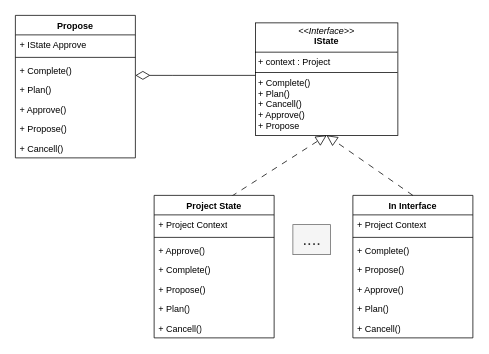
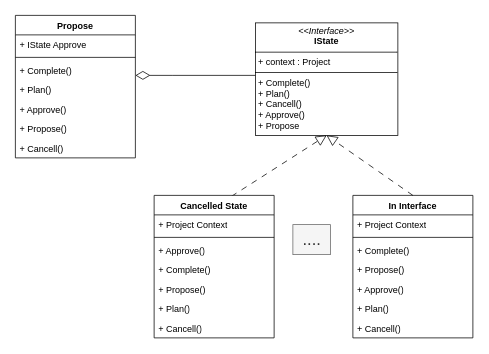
  <mxCell id="0" />
  <mxCell id="1" parent="0" />
  <mxCell id="2" value="Propose" style="swimlane;fontStyle=1;align=center;verticalAlign=top;childLayout=stackLayout;horizontal=1;startSize=26;horizontalStack=0;resizeParent=1;resizeParentMax=0;resizeLast=0;collapsible=1;marginBottom=0;whiteSpace=wrap;html=1;" parent="1" vertex="1"><mxGeometry x="20" y="20" width="160" height="190" as="geometry" /></mxCell>
  <mxCell id="3" value="+ IState Approve" style="text;strokeColor=none;fillColor=none;align=left;verticalAlign=top;spacingLeft=4;spacingRight=4;overflow=hidden;rotatable=0;points=[[0,0.5],[1,0.5]];portConstraint=eastwest;whiteSpace=wrap;html=1;" parent="2" vertex="1"><mxGeometry y="26" width="160" height="26" as="geometry" /></mxCell>
  <mxCell id="4" value="" style="line;strokeWidth=1;fillColor=none;align=left;verticalAlign=middle;spacingTop=-1;spacingLeft=3;spacingRight=3;rotatable=0;labelPosition=right;points=[];portConstraint=eastwest;strokeColor=inherit;" parent="2" vertex="1"><mxGeometry y="52" width="160" height="8" as="geometry" /></mxCell>
  <mxCell id="5" value="+ Complete()" style="text;strokeColor=none;fillColor=none;align=left;verticalAlign=top;spacingLeft=4;spacingRight=4;overflow=hidden;rotatable=0;points=[[0,0.5],[1,0.5]];portConstraint=eastwest;whiteSpace=wrap;html=1;" parent="2" vertex="1"><mxGeometry y="60" width="160" height="26" as="geometry" /></mxCell>
  <mxCell id="6" value="+ Plan()" style="text;strokeColor=none;fillColor=none;align=left;verticalAlign=top;spacingLeft=4;spacingRight=4;overflow=hidden;rotatable=0;points=[[0,0.5],[1,0.5]];portConstraint=eastwest;whiteSpace=wrap;html=1;" parent="2" vertex="1"><mxGeometry y="86" width="160" height="26" as="geometry" /></mxCell>
  <mxCell id="7" value="+ Approve()" style="text;strokeColor=none;fillColor=none;align=left;verticalAlign=top;spacingLeft=4;spacingRight=4;overflow=hidden;rotatable=0;points=[[0,0.5],[1,0.5]];portConstraint=eastwest;whiteSpace=wrap;html=1;" vertex="1" parent="2"><mxGeometry y="112" width="160" height="26" as="geometry" /></mxCell>
  <mxCell id="8" value="+ Propose()" style="text;strokeColor=none;fillColor=none;align=left;verticalAlign=top;spacingLeft=4;spacingRight=4;overflow=hidden;rotatable=0;points=[[0,0.5],[1,0.5]];portConstraint=eastwest;whiteSpace=wrap;html=1;" vertex="1" parent="2"><mxGeometry y="138" width="160" height="26" as="geometry" /></mxCell>
  <mxCell id="9" value="+ Cancell()" style="text;strokeColor=none;fillColor=none;align=left;verticalAlign=top;spacingLeft=4;spacingRight=4;overflow=hidden;rotatable=0;points=[[0,0.5],[1,0.5]];portConstraint=eastwest;whiteSpace=wrap;html=1;" parent="2" vertex="1"><mxGeometry y="164" width="160" height="26" as="geometry" /></mxCell>
  <mxCell id="10" value="&lt;p style=&quot;margin:0px;margin-top:4px;text-align:center;&quot;&gt;&lt;i&gt;&amp;lt;&amp;lt;Interface&amp;gt;&amp;gt;&lt;/i&gt;&lt;br&gt;&lt;b&gt;IState&lt;/b&gt;&lt;/p&gt;&lt;hr size=&quot;1&quot; style=&quot;border-style:solid;&quot;&gt;&lt;p style=&quot;margin:0px;margin-left:4px;&quot;&gt;+ context : Project&lt;br&gt;&lt;/p&gt;&lt;hr size=&quot;1&quot; style=&quot;border-style:solid;&quot;&gt;&lt;p style=&quot;margin:0px;margin-left:4px;&quot;&gt;+ Complete()&lt;/p&gt;&lt;p style=&quot;margin:0px;margin-left:4px;&quot;&gt;&lt;span style=&quot;background-color: initial;&quot;&gt;+ Plan()&lt;/span&gt;&lt;br&gt;&lt;/p&gt;&lt;p style=&quot;margin:0px;margin-left:4px;&quot;&gt;&lt;span style=&quot;background-color: initial;&quot;&gt;+ Cancell()&lt;/span&gt;&lt;br&gt;&lt;/p&gt;&lt;p style=&quot;margin:0px;margin-left:4px;&quot;&gt;&lt;span style=&quot;background-color: initial;&quot;&gt;+ Approve()&lt;/span&gt;&lt;/p&gt;&lt;p style=&quot;margin:0px;margin-left:4px;&quot;&gt;&lt;span style=&quot;background-color: initial;&quot;&gt;+ Propose&lt;/span&gt;&lt;/p&gt;" style="verticalAlign=top;align=left;overflow=fill;html=1;whiteSpace=wrap;" parent="1" vertex="1"><mxGeometry x="340" y="30" width="190" height="150" as="geometry" /></mxCell>
  <mxCell id="11" style="edgeStyle=orthogonalEdgeStyle;rounded=0;orthogonalLoop=1;jettySize=auto;html=1;endArrow=none;endFill=0;jumpSize=16;endSize=12;startArrow=diamondThin;startFill=0;startSize=17;" parent="1" source="2" target="10" edge="1"><mxGeometry relative="1" as="geometry"><mxPoint x="250" y="190" as="targetPoint" /><Array as="points"><mxPoint x="230" y="100" /><mxPoint x="230" y="100" /></Array></mxGeometry></mxCell>
  <mxCell id="12" style="rounded=0;orthogonalLoop=1;jettySize=auto;html=1;endArrow=block;endFill=0;jumpSize=9;endSize=12;exitX=0.644;exitY=0.007;exitDx=0;exitDy=0;exitPerimeter=0;dashed=1;dashPattern=8 8;entryX=0.5;entryY=1;entryDx=0;entryDy=0;" parent="1" source="13" edge="1" target="10"><mxGeometry relative="1" as="geometry"><mxPoint x="435" y="170" as="targetPoint" /></mxGeometry></mxCell>
- <mxCell id="13" value="Project State" style="swimlane;fontStyle=1;align=center;verticalAlign=top;childLayout=stackLayout;horizontal=1;startSize=26;horizontalStack=0;resizeParent=1;resizeParentMax=0;resizeLast=0;collapsible=1;marginBottom=0;whiteSpace=wrap;html=1;" parent="1" vertex="1"><mxGeometry x="205" y="260" width="160" height="190" as="geometry" /></mxCell>
+ <mxCell id="13" value="Cancelled State" style="swimlane;fontStyle=1;align=center;verticalAlign=top;childLayout=stackLayout;horizontal=1;startSize=26;horizontalStack=0;resizeParent=1;resizeParentMax=0;resizeLast=0;collapsible=1;marginBottom=0;whiteSpace=wrap;html=1;" parent="1" vertex="1"><mxGeometry x="205" y="260" width="160" height="190" as="geometry" /></mxCell>
  <mxCell id="14" value="+ Project Context" style="text;strokeColor=none;fillColor=none;align=left;verticalAlign=top;spacingLeft=4;spacingRight=4;overflow=hidden;rotatable=0;points=[[0,0.5],[1,0.5]];portConstraint=eastwest;whiteSpace=wrap;html=1;" parent="13" vertex="1"><mxGeometry y="26" width="160" height="26" as="geometry" /></mxCell>
  <mxCell id="15" value="" style="line;strokeWidth=1;fillColor=none;align=left;verticalAlign=middle;spacingTop=-1;spacingLeft=3;spacingRight=3;rotatable=0;labelPosition=right;points=[];portConstraint=eastwest;strokeColor=inherit;" parent="13" vertex="1"><mxGeometry y="52" width="160" height="8" as="geometry" /></mxCell>
  <mxCell id="16" value="+ Approve()" style="text;strokeColor=none;fillColor=none;align=left;verticalAlign=top;spacingLeft=4;spacingRight=4;overflow=hidden;rotatable=0;points=[[0,0.5],[1,0.5]];portConstraint=eastwest;whiteSpace=wrap;html=1;" vertex="1" parent="13"><mxGeometry y="60" width="160" height="26" as="geometry" /></mxCell>
  <mxCell id="17" value="+ Complete()" style="text;strokeColor=none;fillColor=none;align=left;verticalAlign=top;spacingLeft=4;spacingRight=4;overflow=hidden;rotatable=0;points=[[0,0.5],[1,0.5]];portConstraint=eastwest;whiteSpace=wrap;html=1;" parent="13" vertex="1"><mxGeometry y="86" width="160" height="26" as="geometry" /></mxCell>
  <mxCell id="18" value="+ Propose()" style="text;strokeColor=none;fillColor=none;align=left;verticalAlign=top;spacingLeft=4;spacingRight=4;overflow=hidden;rotatable=0;points=[[0,0.5],[1,0.5]];portConstraint=eastwest;whiteSpace=wrap;html=1;" vertex="1" parent="13"><mxGeometry y="112" width="160" height="26" as="geometry" /></mxCell>
  <mxCell id="19" value="+ Plan()" style="text;strokeColor=none;fillColor=none;align=left;verticalAlign=top;spacingLeft=4;spacingRight=4;overflow=hidden;rotatable=0;points=[[0,0.5],[1,0.5]];portConstraint=eastwest;whiteSpace=wrap;html=1;" parent="13" vertex="1"><mxGeometry y="138" width="160" height="26" as="geometry" /></mxCell>
  <mxCell id="20" value="+ Cancell()" style="text;strokeColor=none;fillColor=none;align=left;verticalAlign=top;spacingLeft=4;spacingRight=4;overflow=hidden;rotatable=0;points=[[0,0.5],[1,0.5]];portConstraint=eastwest;whiteSpace=wrap;html=1;" parent="13" vertex="1"><mxGeometry y="164" width="160" height="26" as="geometry" /></mxCell>
  <mxCell id="21" value="In Interface" style="swimlane;fontStyle=1;align=center;verticalAlign=top;childLayout=stackLayout;horizontal=1;startSize=26;horizontalStack=0;resizeParent=1;resizeParentMax=0;resizeLast=0;collapsible=1;marginBottom=0;whiteSpace=wrap;html=1;" parent="1" vertex="1"><mxGeometry x="470" y="260" width="160" height="190" as="geometry" /></mxCell>
  <mxCell id="22" value="+ Project Context" style="text;strokeColor=none;fillColor=none;align=left;verticalAlign=top;spacingLeft=4;spacingRight=4;overflow=hidden;rotatable=0;points=[[0,0.5],[1,0.5]];portConstraint=eastwest;whiteSpace=wrap;html=1;" parent="21" vertex="1"><mxGeometry y="26" width="160" height="26" as="geometry" /></mxCell>
  <mxCell id="23" value="" style="line;strokeWidth=1;fillColor=none;align=left;verticalAlign=middle;spacingTop=-1;spacingLeft=3;spacingRight=3;rotatable=0;labelPosition=right;points=[];portConstraint=eastwest;strokeColor=inherit;" parent="21" vertex="1"><mxGeometry y="52" width="160" height="8" as="geometry" /></mxCell>
  <mxCell id="24" value="+ Complete()" style="text;strokeColor=none;fillColor=none;align=left;verticalAlign=top;spacingLeft=4;spacingRight=4;overflow=hidden;rotatable=0;points=[[0,0.5],[1,0.5]];portConstraint=eastwest;whiteSpace=wrap;html=1;" parent="21" vertex="1"><mxGeometry y="60" width="160" height="26" as="geometry" /></mxCell>
  <mxCell id="25" value="+ Propose()" style="text;strokeColor=none;fillColor=none;align=left;verticalAlign=top;spacingLeft=4;spacingRight=4;overflow=hidden;rotatable=0;points=[[0,0.5],[1,0.5]];portConstraint=eastwest;whiteSpace=wrap;html=1;" vertex="1" parent="21"><mxGeometry y="86" width="160" height="26" as="geometry" /></mxCell>
  <mxCell id="26" value="+ Approve()" style="text;strokeColor=none;fillColor=none;align=left;verticalAlign=top;spacingLeft=4;spacingRight=4;overflow=hidden;rotatable=0;points=[[0,0.5],[1,0.5]];portConstraint=eastwest;whiteSpace=wrap;html=1;" vertex="1" parent="21"><mxGeometry y="112" width="160" height="26" as="geometry" /></mxCell>
  <mxCell id="27" value="+ Plan()" style="text;strokeColor=none;fillColor=none;align=left;verticalAlign=top;spacingLeft=4;spacingRight=4;overflow=hidden;rotatable=0;points=[[0,0.5],[1,0.5]];portConstraint=eastwest;whiteSpace=wrap;html=1;" parent="21" vertex="1"><mxGeometry y="138" width="160" height="26" as="geometry" /></mxCell>
  <mxCell id="28" value="+ Cancell()" style="text;strokeColor=none;fillColor=none;align=left;verticalAlign=top;spacingLeft=4;spacingRight=4;overflow=hidden;rotatable=0;points=[[0,0.5],[1,0.5]];portConstraint=eastwest;whiteSpace=wrap;html=1;" parent="21" vertex="1"><mxGeometry y="164" width="160" height="26" as="geometry" /></mxCell>
  <mxCell id="29" style="rounded=0;orthogonalLoop=1;jettySize=auto;html=1;endArrow=block;endFill=0;jumpSize=9;endSize=12;exitX=0.5;exitY=0;exitDx=0;exitDy=0;entryX=0.5;entryY=1;entryDx=0;entryDy=0;dashed=1;dashPattern=8 8;" parent="1" source="21" target="10" edge="1"><mxGeometry relative="1" as="geometry"><mxPoint x="311" y="260" as="sourcePoint" /><mxPoint x="383" y="180" as="targetPoint" /></mxGeometry></mxCell>
  <mxCell id="30" value="&lt;font style=&quot;font-size: 22px;&quot;&gt;....&lt;/font&gt;" style="text;html=1;align=center;verticalAlign=middle;resizable=0;points=[];autosize=1;strokeColor=#666666;fillColor=#f5f5f5;fontColor=#333333;" parent="1" vertex="1"><mxGeometry x="390" y="299" width="50" height="40" as="geometry" /></mxCell>
